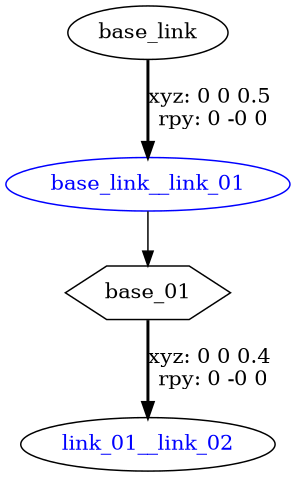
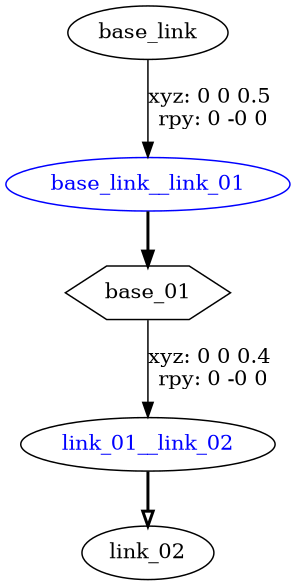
  digraph {
    node [shape=ellipse]
    edge [arrowhead=normal style=solid]
    n1 [label=base_link]
    base_link__link_01 [color=blue fontcolor=blue]
    n3 [label=base_01 shape=hexagon]
    link_01__link_02 [color=black fontcolor=blue]
-   n1 -> base_link__link_01 [label="xyz: 0 0 0.5 \nrpy: 0 -0 0" style=bold]
-   base_link__link_01 -> n3
-   n3 -> link_01__link_02 [label="xyz: 0 0 0.4 \nrpy: 0 -0 0" style=bold]
+   n5 [label=link_02]
+   n1 -> base_link__link_01 [label="xyz: 0 0 0.5 \nrpy: 0 -0 0"]
+   base_link__link_01 -> n3 [style=bold]
+   n3 -> link_01__link_02 [label="xyz: 0 0 0.4 \nrpy: 0 -0 0"]
+   link_01__link_02 -> n5 [arrowhead=onormal style=bold]
  }
